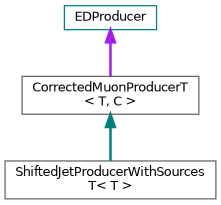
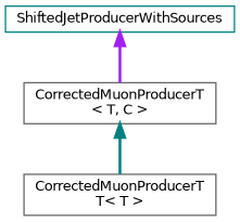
  digraph {
    rankdir=TB
    node [color=gray40 fillcolor=white fontname=Helvetica fontsize=10 shape=record style=filled]
    edge [dir=back fontname=Helvetica fontsize=10 labelfontname=Helvetica labelfontsize=10 style=bold]
-   n1 [color=teal height=0.2 label=EDProducer width=0.4]
+   n1 [color=teal height=0.2 label=ShiftedJetProducerWithSources width=0.4]
    n2 [height=0.2 label="CorrectedMuonProducerT\l\< T, C \>" width=0.4]
-   n3 [height=0.2 label="ShiftedJetProducerWithSources\lT\< T \>" width=0.4]
+   n3 [height=0.2 label="CorrectedMuonProducerT\lT\< T \>" width=0.4]
    n1 -> n2 [color=purple]
    n2 -> n3 [color=teal]
  }
